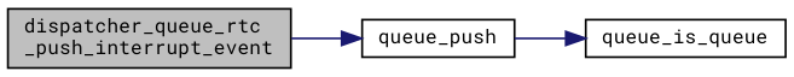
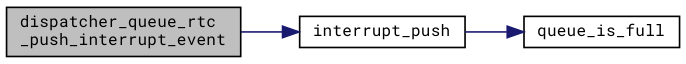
  digraph {
    fontname="Roboto Mono"
    rankdir=LR
    node [color=black fillcolor=white fontname="Roboto Mono" fontsize=10 shape=record style=filled]
    edge [color=midnightblue fontname="Roboto Mono" fontsize=10 labelfontname=Helvetica labelfontsize=10 style=solid]
    n1 [fillcolor=grey75 fontcolor=black height=0.2 label="dispatcher_queue_rtc\l_push_interrupt_event" width=0.4]
-   n2 [height=0.2 label=queue_push width=0.4]
-   n3 [height=0.2 label=queue_is_queue width=0.4]
+   n2 [height=0.2 label=interrupt_push width=0.4]
+   n3 [height=0.2 label=queue_is_full width=0.4]
    n1 -> n2
    n2 -> n3
  }
